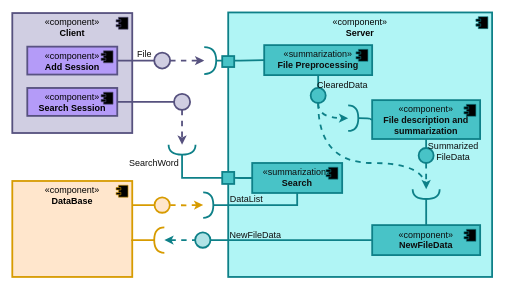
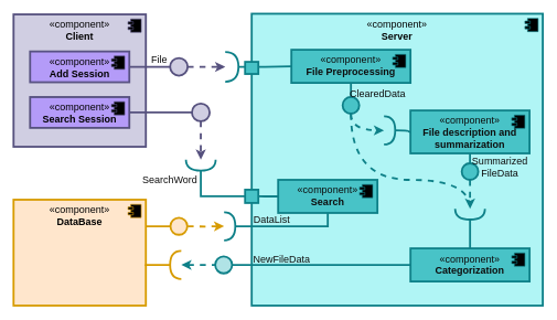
  <mxCell id="0" />
  <mxCell id="1" parent="0" />
  <mxCell id="2" value="«component»&lt;br style=&quot;font-size: 15px;&quot;&gt;&lt;b style=&quot;font-size: 15px;&quot;&gt;Client&lt;/b&gt;" style="html=1;dropTarget=0;whiteSpace=wrap;align=center;verticalAlign=top;fillColor=#d0cee2;strokeColor=#56517e;labelBackgroundColor=none;strokeWidth=3;rounded=0;perimeterSpacing=0;arcSize=4;fontColor=#000000;fontSize=15;" vertex="1" parent="1"><mxGeometry x="20" y="21" width="200" height="200" as="geometry" /></mxCell>
  <mxCell id="3" value="" style="shape=module;jettyWidth=8;jettyHeight=4;strokeColor=#56517e;fontSize=15;labelBackgroundColor=none;rounded=0;strokeWidth=1;align=center;verticalAlign=top;arcSize=4;fontFamily=Helvetica;fontColor=default;fillColor=#000000;" vertex="1" parent="2"><mxGeometry x="1" width="20" height="20" relative="1" as="geometry"><mxPoint x="-27" y="7" as="offset" /></mxGeometry></mxCell>
  <mxCell id="4" value="«component»&lt;br style=&quot;font-size: 15px;&quot;&gt;&lt;b style=&quot;font-size: 15px;&quot;&gt;Server&lt;/b&gt;" style="html=1;dropTarget=0;whiteSpace=wrap;strokeColor=#0e8088;align=center;verticalAlign=top;fontFamily=Helvetica;fontSize=15;fillColor=#B0F5F5;rounded=0;arcSize=4;strokeWidth=3;fontColor=#050505;" vertex="1" parent="1"><mxGeometry x="380" y="20" width="440" height="441" as="geometry" /></mxCell>
  <mxCell id="5" value="" style="shape=module;jettyWidth=8;jettyHeight=4;strokeColor=#0e8088;align=center;verticalAlign=top;fontFamily=Helvetica;fontSize=15;fontColor=default;fillColor=#000000;labelBackgroundColor=none;rounded=0;strokeWidth=1;arcSize=4;" vertex="1" parent="4"><mxGeometry x="1" width="20" height="20" relative="1" as="geometry"><mxPoint x="-27" y="7" as="offset" /></mxGeometry></mxCell>
  <mxCell id="6" value="«component»&lt;br style=&quot;font-size: 15px;&quot;&gt;&lt;b style=&quot;font-size: 15px;&quot;&gt;DataBase&lt;/b&gt;" style="html=1;dropTarget=0;whiteSpace=wrap;rounded=0;strokeColor=#d79b00;strokeWidth=3;align=center;verticalAlign=top;arcSize=4;fontFamily=Helvetica;fontSize=15;labelBackgroundColor=none;fillColor=#ffe6cc;fontColor=#000000;" vertex="1" parent="1"><mxGeometry x="20" y="301" width="200" height="160" as="geometry" /></mxCell>
  <mxCell id="7" value="" style="shape=module;jettyWidth=8;jettyHeight=4;rounded=0;strokeColor=#d79b00;strokeWidth=1;align=center;verticalAlign=top;arcSize=4;fontFamily=Helvetica;fontSize=15;labelBackgroundColor=none;fillColor=#000000;fontColor=default;" vertex="1" parent="6"><mxGeometry x="1" width="20" height="20" relative="1" as="geometry"><mxPoint x="-27" y="7" as="offset" /></mxGeometry></mxCell>
- <mxCell id="8" value="«summarization»&lt;br style=&quot;font-size: 15px;&quot;&gt;&lt;b style=&quot;font-size: 15px;&quot;&gt;File Preprocessing&lt;/b&gt;" style="html=1;dropTarget=0;whiteSpace=wrap;rounded=0;strokeColor=#0e8088;strokeWidth=3;align=center;verticalAlign=top;arcSize=4;fontFamily=Helvetica;fontSize=15;fontColor=#0D0D0D;labelBackgroundColor=none;fillColor=#48C3C7;" vertex="1" parent="1"><mxGeometry x="440" y="74.46" width="180" height="50" as="geometry" /></mxCell>
+ <mxCell id="8" value="«component»&lt;br style=&quot;font-size: 15px;&quot;&gt;&lt;b style=&quot;font-size: 15px;&quot;&gt;File Preprocessing&lt;/b&gt;" style="html=1;dropTarget=0;whiteSpace=wrap;rounded=0;strokeColor=#0e8088;strokeWidth=3;align=center;verticalAlign=top;arcSize=4;fontFamily=Helvetica;fontSize=15;fontColor=#0D0D0D;labelBackgroundColor=none;fillColor=#48C3C7;" vertex="1" parent="1"><mxGeometry x="440" y="74.46" width="180" height="50" as="geometry" /></mxCell>
  <mxCell id="9" value="" style="shape=module;jettyWidth=8;jettyHeight=4;rounded=1;strokeColor=#0e8088;strokeWidth=1;align=center;verticalAlign=top;arcSize=4;fontFamily=Helvetica;fontSize=15;fontColor=#0D0D0D;labelBackgroundColor=default;fillColor=#000000;" vertex="1" parent="8"><mxGeometry x="1" width="20" height="20" relative="1" as="geometry"><mxPoint x="-27" y="7" as="offset" /></mxGeometry></mxCell>
  <mxCell id="10" style="edgeStyle=orthogonalEdgeStyle;rounded=0;orthogonalLoop=1;jettySize=auto;html=1;entryX=1;entryY=0.5;entryDx=0;entryDy=0;fontFamily=Helvetica;fontSize=15;fontColor=#0D0D0D;labelBackgroundColor=none;fillColor=#b0e3e6;strokeColor=#0e8088;strokeWidth=3;endArrow=none;endFill=0;" edge="1" parent="1" source="11" target="52"><mxGeometry relative="1" as="geometry" /></mxCell>
- <mxCell id="11" value="«component»&lt;br style=&quot;font-size: 15px;&quot;&gt;&lt;b style=&quot;font-size: 15px;&quot;&gt;NewFileData&lt;/b&gt;" style="html=1;dropTarget=0;whiteSpace=wrap;rounded=0;strokeColor=#0e8088;strokeWidth=3;align=center;verticalAlign=top;arcSize=4;fontFamily=Helvetica;fontSize=15;fontColor=#0D0D0D;labelBackgroundColor=none;fillColor=#48C3C7;" vertex="1" parent="1"><mxGeometry x="620.06" y="374.55" width="180" height="50" as="geometry" /></mxCell>
+ <mxCell id="11" value="«component»&lt;br style=&quot;font-size: 15px;&quot;&gt;&lt;b style=&quot;font-size: 15px;&quot;&gt;Categorization&lt;/b&gt;" style="html=1;dropTarget=0;whiteSpace=wrap;rounded=0;strokeColor=#0e8088;strokeWidth=3;align=center;verticalAlign=top;arcSize=4;fontFamily=Helvetica;fontSize=15;fontColor=#0D0D0D;labelBackgroundColor=none;fillColor=#48C3C7;" vertex="1" parent="1"><mxGeometry x="620.06" y="374.55" width="180" height="50" as="geometry" /></mxCell>
  <mxCell id="12" value="" style="shape=module;jettyWidth=8;jettyHeight=4;rounded=0;strokeColor=#0e8088;strokeWidth=1;align=center;verticalAlign=top;arcSize=4;fontFamily=Helvetica;fontSize=15;labelBackgroundColor=default;fillColor=#000000;" vertex="1" parent="11"><mxGeometry x="1" width="20" height="20" relative="1" as="geometry"><mxPoint x="-27" y="7" as="offset" /></mxGeometry></mxCell>
  <mxCell id="13" value="«component»&lt;br style=&quot;font-size: 15px;&quot;&gt;&lt;b style=&quot;font-size: 15px;&quot;&gt;File description and summarization&lt;/b&gt;" style="html=1;dropTarget=0;whiteSpace=wrap;rounded=0;strokeColor=#0e8088;strokeWidth=3;align=center;verticalAlign=top;arcSize=4;fontFamily=Helvetica;fontSize=15;fontColor=#0D0D0D;labelBackgroundColor=none;fillColor=#48C3C7;" vertex="1" parent="1"><mxGeometry x="620" y="166.21" width="180" height="64.79" as="geometry" /></mxCell>
  <mxCell id="14" value="" style="shape=module;jettyWidth=8;jettyHeight=4;rounded=0;strokeColor=#0e8088;strokeWidth=1;align=center;verticalAlign=top;arcSize=4;fontFamily=Helvetica;fontSize=15;labelBackgroundColor=none;fillColor=#000000;" vertex="1" parent="13"><mxGeometry x="1" width="20" height="20" relative="1" as="geometry"><mxPoint x="-27" y="7" as="offset" /></mxGeometry></mxCell>
  <mxCell id="15" style="edgeStyle=orthogonalEdgeStyle;rounded=0;orthogonalLoop=1;jettySize=auto;html=1;exitX=0;exitY=0.5;exitDx=0;exitDy=0;fontFamily=Helvetica;fontSize=15;fontColor=#0D0D0D;labelBackgroundColor=none;fillColor=#b0e3e6;strokeColor=#0e8088;strokeWidth=3;endArrow=none;endFill=0;" edge="1" parent="1" source="16" target="45"><mxGeometry relative="1" as="geometry" /></mxCell>
- <mxCell id="16" value="«summarization»&lt;br style=&quot;font-size: 15px;&quot;&gt;&lt;b style=&quot;font-size: 15px;&quot;&gt;Search&lt;/b&gt;" style="html=1;dropTarget=0;whiteSpace=wrap;rounded=0;strokeColor=#0e8088;strokeWidth=3;align=center;verticalAlign=top;arcSize=4;fontFamily=Helvetica;fontSize=15;fontColor=#0D0D0D;labelBackgroundColor=none;fillColor=#48C3C7;" vertex="1" parent="1"><mxGeometry x="420" y="271" width="150" height="50" as="geometry" /></mxCell>
+ <mxCell id="16" value="«component»&lt;br style=&quot;font-size: 15px;&quot;&gt;&lt;b style=&quot;font-size: 15px;&quot;&gt;Search&lt;/b&gt;" style="html=1;dropTarget=0;whiteSpace=wrap;rounded=0;strokeColor=#0e8088;strokeWidth=3;align=center;verticalAlign=top;arcSize=4;fontFamily=Helvetica;fontSize=15;fontColor=#0D0D0D;labelBackgroundColor=none;fillColor=#48C3C7;" vertex="1" parent="1"><mxGeometry x="420" y="271" width="150" height="50" as="geometry" /></mxCell>
  <mxCell id="17" value="" style="shape=module;jettyWidth=8;jettyHeight=4;rounded=0;strokeColor=#0e8088;strokeWidth=1;align=center;verticalAlign=top;arcSize=4;fontFamily=Helvetica;fontSize=15;labelBackgroundColor=none;fillColor=#000000;" vertex="1" parent="16"><mxGeometry x="1" width="20" height="20" relative="1" as="geometry"><mxPoint x="-27" y="7" as="offset" /></mxGeometry></mxCell>
  <mxCell id="18" style="edgeStyle=orthogonalEdgeStyle;rounded=0;orthogonalLoop=1;jettySize=auto;html=1;fontFamily=Helvetica;fontSize=15;fontColor=#0D0D0D;labelBackgroundColor=none;strokeWidth=3;fillColor=#b0e3e6;strokeColor=#0e8088;endArrow=none;endFill=0;exitX=1;exitY=0.5;exitDx=0;exitDy=0;exitPerimeter=0;" edge="1" parent="1" source="43" target="8"><mxGeometry relative="1" as="geometry"><mxPoint x="330" y="99" as="sourcePoint" /><mxPoint x="360" y="99.46" as="targetPoint" /></mxGeometry></mxCell>
  <mxCell id="19" style="edgeStyle=orthogonalEdgeStyle;rounded=0;orthogonalLoop=1;jettySize=auto;html=1;fontFamily=Helvetica;fontSize=15;fontColor=#0D0D0D;labelBackgroundColor=none;dashed=1;strokeWidth=3;fillColor=#d0cee2;strokeColor=#56517e;endArrow=classic;endFill=1;" edge="1" parent="1" source="20" target="43"><mxGeometry relative="1" as="geometry" /></mxCell>
  <mxCell id="20" value="" style="ellipse;rounded=0;strokeColor=#56517e;strokeWidth=3;align=center;verticalAlign=top;arcSize=4;fontFamily=Helvetica;fontSize=15;labelBackgroundColor=none;fillColor=#d0cee2;" vertex="1" parent="1"><mxGeometry x="256.64" y="87" width="26.54" height="26.54" as="geometry" /></mxCell>
  <mxCell id="21" value="" style="endArrow=none;html=1;rounded=0;fontFamily=Helvetica;fontSize=15;fontColor=#0D0D0D;labelBackgroundColor=none;exitX=0;exitY=0.5;exitDx=0;exitDy=0;strokeWidth=3;fillColor=#d0cee2;strokeColor=#56517e;entryX=1;entryY=0.5;entryDx=0;entryDy=0;endFill=0;startArrow=none;startFill=0;" edge="1" parent="1" source="20" target="34"><mxGeometry width="50" height="50" relative="1" as="geometry"><mxPoint x="278.002" y="99.7" as="sourcePoint" /><mxPoint x="220" y="100" as="targetPoint" /></mxGeometry></mxCell>
  <mxCell id="22" value="" style="ellipse;rounded=0;strokeColor=#56517e;strokeWidth=3;align=center;verticalAlign=top;arcSize=4;fontFamily=Helvetica;fontSize=15;labelBackgroundColor=none;fillColor=#d0cee2;" vertex="1" parent="1"><mxGeometry x="289.64" y="155.77" width="26.82" height="26.82" as="geometry" /></mxCell>
  <mxCell id="23" value="" style="endArrow=none;html=1;rounded=0;fontFamily=Helvetica;fontSize=15;fontColor=#0D0D0D;labelBackgroundColor=none;strokeWidth=3;fillColor=#d0cee2;strokeColor=#56517e;edgeStyle=orthogonalEdgeStyle;entryX=1;entryY=0.5;entryDx=0;entryDy=0;endFill=0;startArrow=none;startFill=0;" edge="1" parent="1" source="22" target="36"><mxGeometry width="50" height="50" relative="1" as="geometry"><mxPoint x="278.002" y="296.23" as="sourcePoint" /><mxPoint x="220" y="171" as="targetPoint" /></mxGeometry></mxCell>
  <mxCell id="24" style="edgeStyle=orthogonalEdgeStyle;rounded=0;orthogonalLoop=1;jettySize=auto;html=1;exitX=1;exitY=0.5;exitDx=0;exitDy=0;fontFamily=Helvetica;fontSize=15;fontColor=#0D0D0D;labelBackgroundColor=none;strokeWidth=3;fillColor=#b0e3e6;strokeColor=#0e8088;endArrow=none;endFill=0;curved=1;exitPerimeter=0;" edge="1" parent="1" source="48" target="13"><mxGeometry relative="1" as="geometry"><mxPoint x="760" y="99.46" as="targetPoint" /></mxGeometry></mxCell>
  <mxCell id="25" style="edgeStyle=orthogonalEdgeStyle;rounded=0;orthogonalLoop=1;jettySize=auto;html=1;exitX=0.5;exitY=1;exitDx=0;exitDy=0;fontFamily=Helvetica;fontSize=15;fontColor=#0D0D0D;labelBackgroundColor=none;curved=1;dashed=1;fillColor=#b0e3e6;strokeColor=#0e8088;strokeWidth=3;endArrow=none;endFill=0;" edge="1" parent="1" source="26" target="29"><mxGeometry relative="1" as="geometry"><Array as="points"><mxPoint x="530" y="271" /><mxPoint x="710" y="271" /></Array></mxGeometry></mxCell>
  <mxCell id="26" value="" style="ellipse;rounded=0;strokeColor=#0e8088;strokeWidth=3;align=center;verticalAlign=top;arcSize=4;fontFamily=Helvetica;fontSize=15;fontColor=#0D0D0D;labelBackgroundColor=none;fillColor=#48C3C7;" vertex="1" parent="1"><mxGeometry x="517.45" y="145.91" width="25.09" height="25.09" as="geometry" /></mxCell>
  <mxCell id="27" value="" style="endArrow=none;html=1;rounded=0;fontFamily=Helvetica;fontSize=15;fontColor=#0D0D0D;labelBackgroundColor=none;exitX=0.5;exitY=0;exitDx=0;exitDy=0;strokeWidth=3;fillColor=#b0e3e6;strokeColor=#0e8088;" edge="1" parent="1" source="26" target="8"><mxGeometry width="50" height="50" relative="1" as="geometry"><mxPoint x="670" y="81" as="sourcePoint" /><mxPoint x="640" y="99.46" as="targetPoint" /></mxGeometry></mxCell>
  <mxCell id="28" style="edgeStyle=orthogonalEdgeStyle;rounded=0;orthogonalLoop=1;jettySize=auto;html=1;fontFamily=Helvetica;fontSize=15;fontColor=#0D0D0D;labelBackgroundColor=none;strokeWidth=3;endArrow=none;endFill=0;fillColor=#b0e3e6;strokeColor=#0e8088;" edge="1" parent="1" source="29" target="11"><mxGeometry relative="1" as="geometry" /></mxCell>
  <mxCell id="29" value="" style="shape=requiredInterface;html=1;verticalLabelPosition=bottom;sketch=0;rounded=0;strokeColor=#0e8088;strokeWidth=3;align=center;verticalAlign=top;arcSize=4;fontFamily=Helvetica;fontSize=15;fontColor=#0D0D0D;labelBackgroundColor=none;fillColor=#48C3C7;rotation=90;" vertex="1" parent="1"><mxGeometry x="701.89" y="300.35" width="16.35" height="45.03" as="geometry" /></mxCell>
  <mxCell id="30" style="edgeStyle=orthogonalEdgeStyle;rounded=0;orthogonalLoop=1;jettySize=auto;html=1;fontFamily=Helvetica;fontSize=15;fontColor=#0D0D0D;labelBackgroundColor=none;fillColor=#b0e3e6;strokeColor=#0e8088;endArrow=classic;endFill=1;strokeWidth=3;dashed=1;" edge="1" parent="1" source="31" target="29"><mxGeometry relative="1" as="geometry" /></mxCell>
  <mxCell id="31" value="" style="ellipse;rounded=0;strokeColor=#0e8088;strokeWidth=3;align=center;verticalAlign=top;arcSize=4;fontFamily=Helvetica;fontSize=15;fontColor=#0D0D0D;labelBackgroundColor=none;fillColor=#48C3C7;" vertex="1" parent="1"><mxGeometry x="697.5" y="246" width="25" height="25" as="geometry" /></mxCell>
  <mxCell id="32" value="" style="endArrow=none;html=1;rounded=0;fontFamily=Helvetica;fontSize=15;fontColor=#0D0D0D;labelBackgroundColor=none;exitX=0.5;exitY=0;exitDx=0;exitDy=0;strokeWidth=3;fillColor=#b0e3e6;strokeColor=#0e8088;entryX=0.5;entryY=1;entryDx=0;entryDy=0;" edge="1" parent="1" source="31" target="13"><mxGeometry width="50" height="50" relative="1" as="geometry"><mxPoint x="680" y="274.99" as="sourcePoint" /><mxPoint x="650" y="293.45" as="targetPoint" /></mxGeometry></mxCell>
  <mxCell id="33" value="" style="ellipse;rounded=0;strokeColor=#d79b00;strokeWidth=3;align=center;verticalAlign=top;arcSize=4;fontFamily=Helvetica;fontSize=15;labelBackgroundColor=none;fillColor=#ffe6cc;" vertex="1" parent="1"><mxGeometry x="257.13" y="328.45" width="25.55" height="25.55" as="geometry" /></mxCell>
  <mxCell id="34" value="«component»&lt;br style=&quot;font-size: 15px;&quot;&gt;&lt;b style=&quot;font-size: 15px;&quot;&gt;Add Session&lt;/b&gt;" style="html=1;dropTarget=0;whiteSpace=wrap;align=center;verticalAlign=top;fillColor=#b49bf8;strokeColor=#595383;labelBackgroundColor=none;strokeWidth=3;rounded=0;perimeterSpacing=0;arcSize=4;fontColor=#000000;fontSize=15;" vertex="1" parent="1"><mxGeometry x="45" y="77" width="150" height="46.53" as="geometry" /></mxCell>
  <mxCell id="35" value="" style="shape=module;jettyWidth=8;jettyHeight=4;strokeColor=#56517e;fontSize=15;labelBackgroundColor=none;rounded=0;strokeWidth=1;align=center;verticalAlign=top;arcSize=4;fontFamily=Helvetica;fontColor=default;fillColor=#000000;" vertex="1" parent="34"><mxGeometry x="1" width="20" height="20" relative="1" as="geometry"><mxPoint x="-27" y="7" as="offset" /></mxGeometry></mxCell>
  <mxCell id="36" value="«component»&lt;br style=&quot;font-size: 15px;&quot;&gt;&lt;b style=&quot;font-size: 15px;&quot;&gt;Search Session&lt;/b&gt;" style="html=1;dropTarget=0;whiteSpace=wrap;align=center;verticalAlign=top;fillColor=#b49bf8;strokeColor=#56517e;labelBackgroundColor=none;strokeWidth=3;rounded=0;perimeterSpacing=0;arcSize=4;fontColor=#000000;fontSize=15;" vertex="1" parent="1"><mxGeometry x="45" y="145.91" width="150" height="46.53" as="geometry" /></mxCell>
  <mxCell id="37" value="" style="shape=module;jettyWidth=8;jettyHeight=4;strokeColor=#595383;fontSize=15;labelBackgroundColor=none;rounded=0;strokeWidth=1;align=center;verticalAlign=top;arcSize=4;fontFamily=Helvetica;fontColor=default;fillColor=#000000;" vertex="1" parent="36"><mxGeometry x="1" width="20" height="20" relative="1" as="geometry"><mxPoint x="-27" y="7" as="offset" /></mxGeometry></mxCell>
  <mxCell id="38" value="NewFileData" style="text;html=1;align=center;verticalAlign=middle;resizable=0;points=[];autosize=1;strokeColor=none;fillColor=none;fontFamily=Helvetica;fontSize=15;fontColor=#0D0D0D;labelBackgroundColor=none;" vertex="1" parent="1"><mxGeometry x="370" y="374.55" width="110" height="30" as="geometry" /></mxCell>
  <mxCell id="39" value="File" style="text;html=1;align=center;verticalAlign=middle;resizable=0;points=[];autosize=1;strokeColor=none;fillColor=none;fontFamily=Helvetica;fontSize=15;fontColor=#0D0D0D;labelBackgroundColor=none;" vertex="1" parent="1"><mxGeometry x="215" y="74.46" width="50" height="30" as="geometry" /></mxCell>
  <mxCell id="40" value="SearchWord" style="text;html=1;align=center;verticalAlign=middle;resizable=0;points=[];autosize=1;strokeColor=none;fillColor=none;fontFamily=Helvetica;fontSize=15;fontColor=#0D0D0D;labelBackgroundColor=none;" vertex="1" parent="1"><mxGeometry x="201.3" y="255.91" width="110" height="30" as="geometry" /></mxCell>
  <mxCell id="41" value="" style="shape=requiredInterface;html=1;verticalLabelPosition=bottom;sketch=0;rounded=0;strokeColor=#0e8088;strokeWidth=3;align=center;verticalAlign=top;arcSize=4;fontFamily=Helvetica;fontSize=15;fontColor=#0D0D0D;labelBackgroundColor=none;fillColor=#48C3C7;rotation=90;" vertex="1" parent="1"><mxGeometry x="294.8" y="226.21" width="16.5" height="44.91" as="geometry" /></mxCell>
  <mxCell id="42" style="edgeStyle=orthogonalEdgeStyle;rounded=0;orthogonalLoop=1;jettySize=auto;html=1;fontFamily=Helvetica;fontSize=15;fontColor=#0D0D0D;labelBackgroundColor=none;strokeWidth=3;fillColor=#d0cee2;strokeColor=#56517e;dashed=1;endArrow=classic;endFill=1;" edge="1" parent="1" source="22" target="41"><mxGeometry relative="1" as="geometry" /></mxCell>
  <mxCell id="43" value="" style="shape=requiredInterface;html=1;verticalLabelPosition=bottom;sketch=0;rounded=0;strokeColor=#0e8088;strokeWidth=3;align=center;verticalAlign=top;arcSize=4;fontFamily=Helvetica;fontSize=15;fontColor=#0D0D0D;labelBackgroundColor=none;fillColor=#48C3C7;rotation=0;" vertex="1" parent="1"><mxGeometry x="340" y="77.82" width="20" height="44.91" as="geometry" /></mxCell>
  <mxCell id="44" value="" style="html=1;rounded=0;strokeColor=#0e8088;strokeWidth=3;align=center;verticalAlign=top;arcSize=4;fontFamily=Helvetica;fontSize=15;fontColor=#0D0D0D;labelBackgroundColor=none;fillColor=#48C3C7;" vertex="1" parent="1"><mxGeometry x="370" y="92.73" width="20" height="18.27" as="geometry" /></mxCell>
  <mxCell id="45" value="" style="html=1;rounded=0;strokeColor=#0e8088;strokeWidth=3;align=center;verticalAlign=top;arcSize=4;fontFamily=Helvetica;fontSize=15;fontColor=#0D0D0D;labelBackgroundColor=none;fillColor=#48C3C7;" vertex="1" parent="1"><mxGeometry x="370" y="285.91" width="20" height="20" as="geometry" /></mxCell>
  <mxCell id="46" style="edgeStyle=orthogonalEdgeStyle;rounded=0;orthogonalLoop=1;jettySize=auto;html=1;entryX=1;entryY=0.5;entryDx=0;entryDy=0;entryPerimeter=0;fontFamily=Helvetica;fontSize=15;fontColor=#0D0D0D;labelBackgroundColor=none;strokeWidth=3;endArrow=none;endFill=0;fillColor=#b0e3e6;strokeColor=#0e8088;" edge="1" parent="1" source="45" target="41"><mxGeometry relative="1" as="geometry" /></mxCell>
  <mxCell id="47" value="" style="edgeStyle=orthogonalEdgeStyle;rounded=0;orthogonalLoop=1;jettySize=auto;html=1;exitX=0.5;exitY=1;exitDx=0;exitDy=0;fontFamily=Helvetica;fontSize=15;fontColor=#0D0D0D;labelBackgroundColor=none;strokeWidth=3;fillColor=#b0e3e6;strokeColor=#0e8088;endArrow=classic;endFill=1;curved=1;entryX=0;entryY=0.5;entryDx=0;entryDy=0;entryPerimeter=0;dashed=1;" edge="1" parent="1" source="26" target="48"><mxGeometry relative="1" as="geometry"><mxPoint x="530" y="176" as="sourcePoint" /><mxPoint x="620" y="201" as="targetPoint" /></mxGeometry></mxCell>
  <mxCell id="48" value="" style="shape=requiredInterface;html=1;verticalLabelPosition=bottom;sketch=0;rounded=0;strokeColor=#0e8088;strokeWidth=3;align=center;verticalAlign=top;arcSize=4;fontFamily=Helvetica;fontSize=15;fontColor=#0D0D0D;labelBackgroundColor=none;fillColor=#48C3C7;rotation=0;" vertex="1" parent="1"><mxGeometry x="580" y="174.99" width="16.91" height="42.45" as="geometry" /></mxCell>
  <mxCell id="49" style="edgeStyle=orthogonalEdgeStyle;rounded=0;orthogonalLoop=1;jettySize=auto;html=1;fontFamily=Helvetica;fontSize=15;fontColor=#0D0D0D;labelBackgroundColor=none;strokeWidth=3;dashed=1;fillColor=#b0e3e6;strokeColor=#0e8088;entryX=0;entryY=0.5;entryDx=0;entryDy=0;endArrow=none;endFill=0;startArrow=classic;startFill=1;" edge="1" parent="1" source="51" target="52"><mxGeometry relative="1" as="geometry"><mxPoint x="476.64" y="16.78" as="targetPoint" /></mxGeometry></mxCell>
  <mxCell id="50" style="edgeStyle=orthogonalEdgeStyle;rounded=0;orthogonalLoop=1;jettySize=auto;html=1;exitX=1;exitY=0.5;exitDx=0;exitDy=0;exitPerimeter=0;fontFamily=Helvetica;fontSize=15;fontColor=#0D0D0D;labelBackgroundColor=none;fillColor=#ffe6cc;strokeColor=#d79b00;strokeWidth=3;startArrow=none;startFill=0;endArrow=none;endFill=0;entryX=0.999;entryY=0.61;entryDx=0;entryDy=0;entryPerimeter=0;" edge="1" parent="1" source="51" target="6"><mxGeometry relative="1" as="geometry" /></mxCell>
  <mxCell id="51" value="" style="shape=requiredInterface;html=1;verticalLabelPosition=bottom;sketch=0;rounded=0;strokeColor=#d79b00;strokeWidth=3;align=center;verticalAlign=top;arcSize=4;fontFamily=Helvetica;fontSize=15;labelBackgroundColor=none;fillColor=#ffe6cc;rotation=-180;" vertex="1" parent="1"><mxGeometry x="256.64" y="378.33" width="16.91" height="42.45" as="geometry" /></mxCell>
  <mxCell id="52" value="" style="ellipse;rounded=0;strokeColor=#0e8088;strokeWidth=3;align=center;verticalAlign=top;arcSize=4;fontFamily=Helvetica;fontSize=15;labelBackgroundColor=none;fillColor=#b0e3e6;" vertex="1" parent="1"><mxGeometry x="324.86" y="386.78" width="25.55" height="25.55" as="geometry" /></mxCell>
  <mxCell id="53" style="edgeStyle=orthogonalEdgeStyle;rounded=0;orthogonalLoop=1;jettySize=auto;html=1;fontFamily=Helvetica;fontSize=15;fontColor=#0D0D0D;labelBackgroundColor=none;fillColor=#ffe6cc;strokeColor=#d79b00;strokeWidth=3;dashed=1;endArrow=none;endFill=0;startArrow=classic;startFill=1;" edge="1" parent="1" target="33"><mxGeometry relative="1" as="geometry"><mxPoint x="338.36" y="341" as="sourcePoint" /></mxGeometry></mxCell>
  <mxCell id="54" style="edgeStyle=orthogonalEdgeStyle;rounded=0;orthogonalLoop=1;jettySize=auto;html=1;entryX=0.5;entryY=1;entryDx=0;entryDy=0;fontFamily=Helvetica;fontSize=15;fontColor=#0D0D0D;labelBackgroundColor=none;endArrow=none;endFill=0;fillColor=#b0e3e6;strokeColor=#0e8088;strokeWidth=3;" edge="1" parent="1" source="55" target="16"><mxGeometry relative="1" as="geometry" /></mxCell>
  <mxCell id="55" value="" style="shape=requiredInterface;html=1;verticalLabelPosition=bottom;sketch=0;rounded=0;strokeColor=#0e8088;strokeWidth=3;align=center;verticalAlign=top;arcSize=4;fontFamily=Helvetica;fontSize=15;fontColor=#0D0D0D;labelBackgroundColor=none;fillColor=#48C3C7;rotation=0;" vertex="1" parent="1"><mxGeometry x="338.28" y="320" width="16.91" height="42.45" as="geometry" /></mxCell>
  <mxCell id="56" value="ClearedData" style="text;html=1;align=center;verticalAlign=middle;resizable=0;points=[];autosize=1;strokeColor=none;fillColor=none;fontFamily=Helvetica;fontSize=15;fontColor=#0D0D0D;labelBackgroundColor=none;" vertex="1" parent="1"><mxGeometry x="515" y="125.77" width="110" height="30" as="geometry" /></mxCell>
  <mxCell id="57" value="Summarized&lt;br style=&quot;font-size: 15px;&quot;&gt;FileData" style="text;html=1;align=center;verticalAlign=middle;resizable=0;points=[];autosize=1;strokeColor=none;fillColor=none;fontFamily=Helvetica;fontSize=15;fontColor=#0D0D0D;labelBackgroundColor=none;" vertex="1" parent="1"><mxGeometry x="700" y="226.12" width="110" height="50" as="geometry" /></mxCell>
  <mxCell id="58" value="DataList" style="text;html=1;align=center;verticalAlign=middle;resizable=0;points=[];autosize=1;strokeColor=none;fillColor=none;fontFamily=Helvetica;fontSize=15;fontColor=#0D0D0D;labelBackgroundColor=none;" vertex="1" parent="1"><mxGeometry x="370" y="315.38" width="80" height="30" as="geometry" /></mxCell>
  <mxCell id="59" style="edgeStyle=orthogonalEdgeStyle;rounded=0;orthogonalLoop=1;jettySize=auto;html=1;fontFamily=Helvetica;fontSize=15;fontColor=#0D0D0D;labelBackgroundColor=none;strokeWidth=3;fillColor=#ffe6cc;strokeColor=#d79b00;endArrow=none;endFill=0;entryX=1.012;entryY=0.251;entryDx=0;entryDy=0;entryPerimeter=0;exitX=0;exitY=0.5;exitDx=0;exitDy=0;" edge="1" parent="1" source="33"><mxGeometry relative="1" as="geometry"><mxPoint x="260" y="341.238" as="sourcePoint" /><mxPoint x="220.4" y="341.14" as="targetPoint" /></mxGeometry></mxCell>
